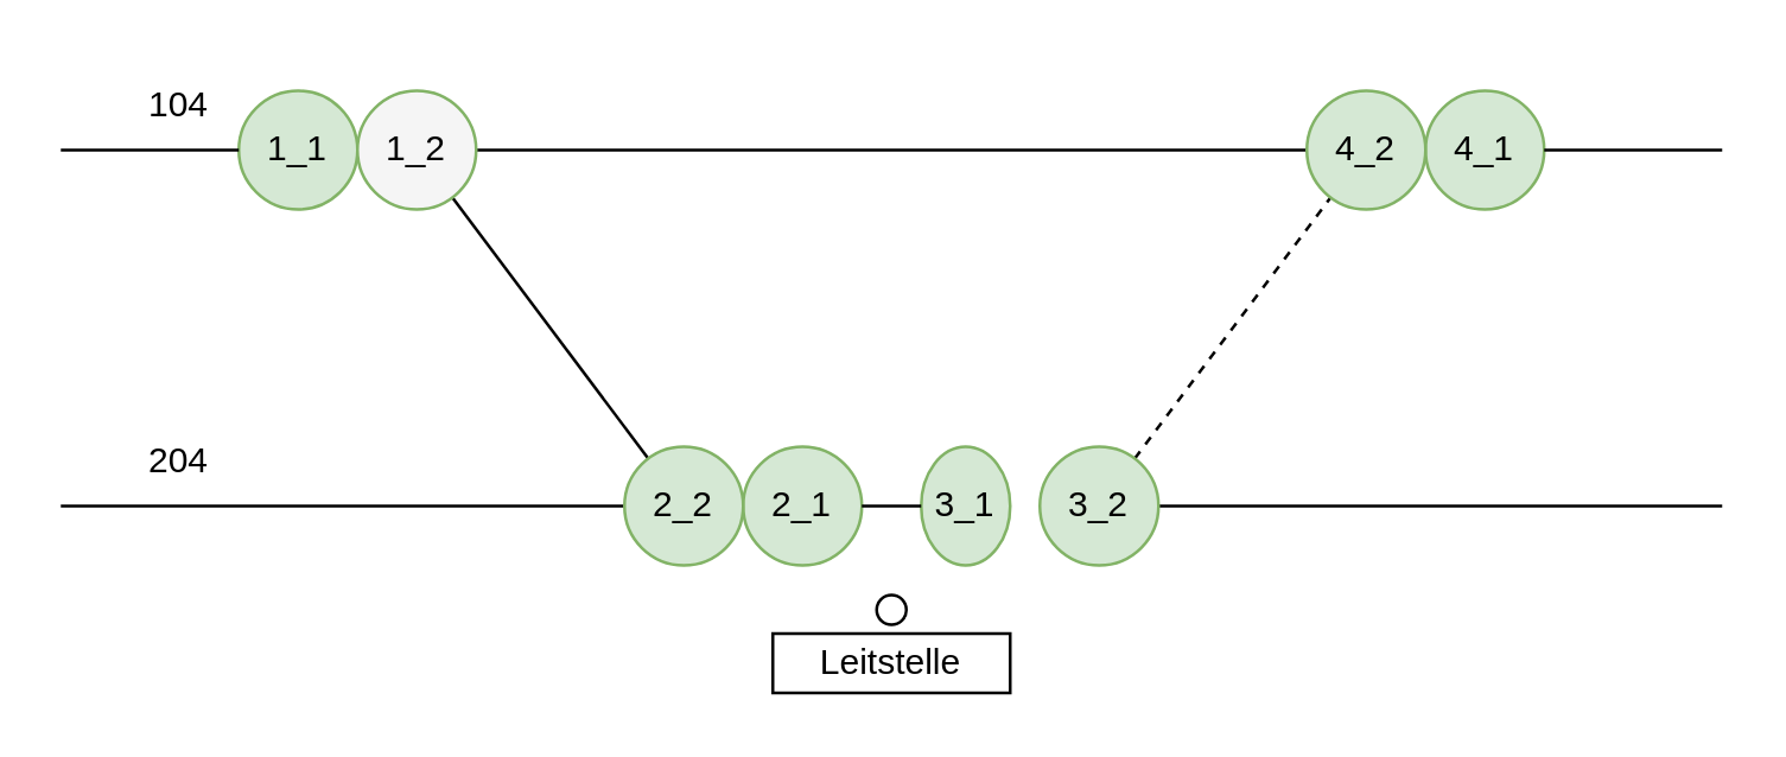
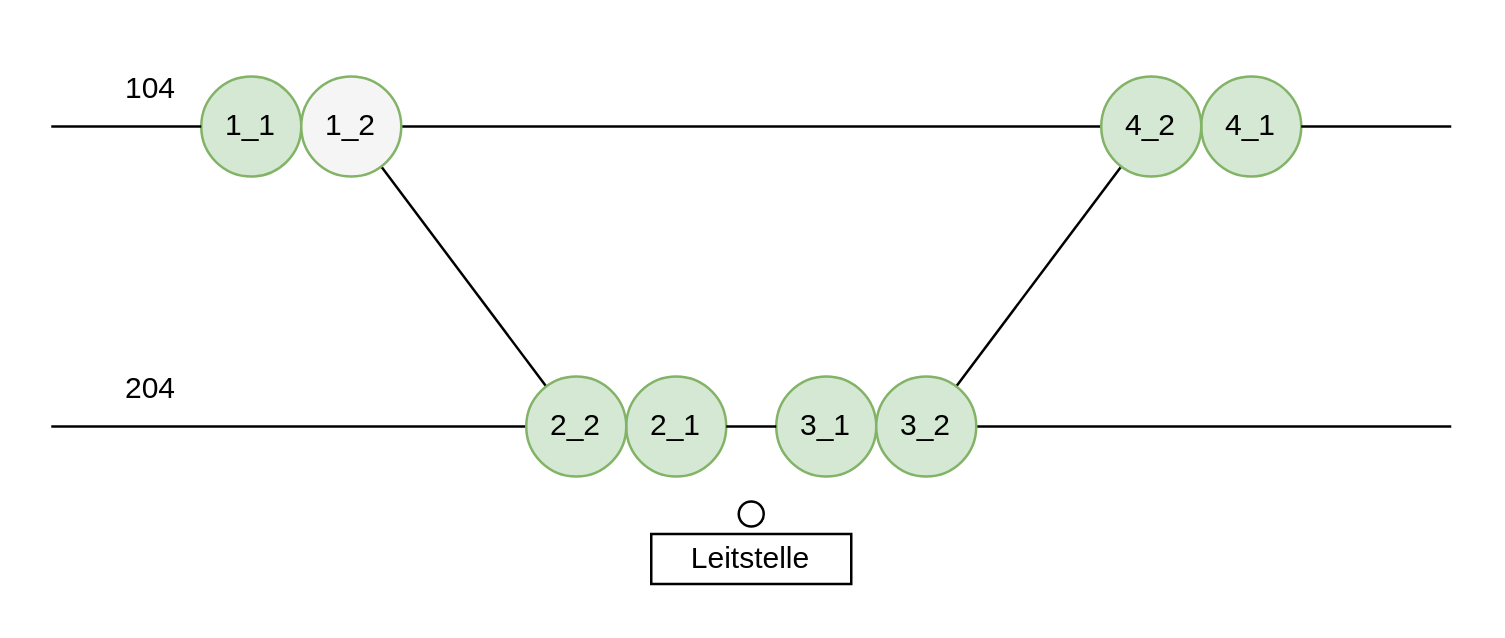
  <mxCell id="0" />
  <mxCell id="1" parent="0" />
  <mxCell id="2" value="1_1" style="ellipse;whiteSpace=wrap;html=1;aspect=fixed;fillColor=#d5e8d4;strokeColor=#82b366;" vertex="1" parent="1"><mxGeometry x="80" y="30" width="40" height="40" as="geometry" /></mxCell>
  <mxCell id="3" value="2_1" style="ellipse;whiteSpace=wrap;html=1;aspect=fixed;fillColor=#d5e8d4;strokeColor=#82b366;" vertex="1" parent="1"><mxGeometry x="250" y="150" width="40" height="40" as="geometry" /></mxCell>
- <mxCell id="4" value="3_1" style="ellipse;whiteSpace=wrap;html=1;aspect=fixed;fillColor=#d5e8d4;strokeColor=#82b366;" vertex="1" parent="1"><mxGeometry x="310" y="150" width="30" height="40" as="geometry" /></mxCell>
+ <mxCell id="4" value="3_1" style="ellipse;whiteSpace=wrap;html=1;aspect=fixed;fillColor=#d5e8d4;strokeColor=#82b366;" vertex="1" parent="1"><mxGeometry x="310" y="150" width="40" height="40" as="geometry" /></mxCell>
  <mxCell id="5" value="4_1" style="ellipse;whiteSpace=wrap;html=1;aspect=fixed;fillColor=#d5e8d4;strokeColor=#82b366;" vertex="1" parent="1"><mxGeometry x="480" y="30" width="40" height="40" as="geometry" /></mxCell>
  <mxCell id="6" value="" style="endArrow=none;html=1;rounded=0;" edge="1" parent="1" target="2"><mxGeometry width="50" height="50" relative="1" as="geometry"><mxPoint x="20" y="50" as="sourcePoint" /><mxPoint as="targetPoint" x="0" y="10" /></mxGeometry></mxCell>
  <mxCell id="7" value="" style="endArrow=none;html=1;rounded=0;" edge="1" parent="1" target="19"><mxGeometry width="50" height="50" relative="1" as="geometry"><mxPoint x="20" y="170" as="sourcePoint" /><mxPoint x="180" y="170" as="targetPoint" /></mxGeometry></mxCell>
  <mxCell id="8" value="" style="endArrow=none;html=1;rounded=0;" edge="1" parent="1" source="18" target="19"><mxGeometry width="50" height="50" relative="1" as="geometry"><mxPoint x="170" y="90" as="sourcePoint" /><mxPoint x="200" y="130" as="targetPoint" /></mxGeometry></mxCell>
  <mxCell id="9" value="" style="endArrow=none;html=1;rounded=0;" edge="1" parent="1" source="3" target="4"><mxGeometry width="50" height="50" relative="1" as="geometry"><mxPoint x="280" y="330" as="sourcePoint" /><mxPoint x="330" y="280" as="targetPoint" /></mxGeometry></mxCell>
- <mxCell id="10" value="" style="endArrow=none;html=1;rounded=0;dashed=1;" edge="1" parent="1" source="20" target="21"><mxGeometry width="50" height="50" relative="1" as="geometry"><mxPoint x="410" y="140" as="sourcePoint" /><mxPoint x="450" y="90" as="targetPoint" /></mxGeometry></mxCell>
+ <mxCell id="10" value="" style="endArrow=none;html=1;rounded=0;" edge="1" parent="1" source="20" target="21"><mxGeometry width="50" height="50" relative="1" as="geometry"><mxPoint x="410" y="140" as="sourcePoint" /><mxPoint x="450" y="90" as="targetPoint" /></mxGeometry></mxCell>
  <mxCell id="11" value="" style="endArrow=none;html=1;rounded=0;" edge="1" parent="1" source="18" target="21"><mxGeometry width="50" height="50" relative="1" as="geometry"><mxPoint x="190" y="50" as="sourcePoint" /><mxPoint x="360" y="50" as="targetPoint" /></mxGeometry></mxCell>
  <mxCell id="12" value="" style="endArrow=none;html=1;rounded=0;" edge="1" parent="1" source="5"><mxGeometry width="50" height="50" relative="1" as="geometry"><mxPoint x="560" y="50" as="sourcePoint" /><mxPoint x="580" y="50" as="targetPoint" /></mxGeometry></mxCell>
  <mxCell id="13" value="" style="endArrow=none;html=1;rounded=0;" edge="1" parent="1" source="20"><mxGeometry width="50" height="50" relative="1" as="geometry"><mxPoint x="410" y="170" as="sourcePoint" /><mxPoint x="580" y="170" as="targetPoint" /></mxGeometry></mxCell>
  <mxCell id="14" value="104" style="text;html=1;align=center;verticalAlign=middle;whiteSpace=wrap;rounded=0;" vertex="1" parent="1"><mxGeometry x="30" y="20" width="60" height="30" as="geometry" /></mxCell>
  <mxCell id="15" value="204" style="text;html=1;align=center;verticalAlign=middle;whiteSpace=wrap;rounded=0;" vertex="1" parent="1"><mxGeometry x="30" y="140" width="60" height="30" as="geometry" /></mxCell>
  <mxCell id="16" value="" style="ellipse;whiteSpace=wrap;html=1;aspect=fixed;" vertex="1" parent="1"><mxGeometry x="295" y="200" width="10" height="10" as="geometry" /></mxCell>
  <mxCell id="17" value="Leitstelle" style="rounded=0;whiteSpace=wrap;html=1;" vertex="1" parent="1"><mxGeometry x="260" y="213" width="80" height="20" as="geometry" /></mxCell>
  <mxCell id="18" value="1_2" style="ellipse;whiteSpace=wrap;html=1;aspect=fixed;fillColor=#f5f5f5;strokeColor=#82b366;" vertex="1" parent="1"><mxGeometry x="120" y="30" width="40" height="40" as="geometry" /></mxCell>
  <mxCell id="19" value="2_2" style="ellipse;whiteSpace=wrap;html=1;aspect=fixed;fillColor=#d5e8d4;strokeColor=#82b366;" vertex="1" parent="1"><mxGeometry x="210" y="150" width="40" height="40" as="geometry" /></mxCell>
  <mxCell id="20" value="3_2" style="ellipse;whiteSpace=wrap;html=1;aspect=fixed;fillColor=#d5e8d4;strokeColor=#82b366;" vertex="1" parent="1"><mxGeometry x="350" y="150" width="40" height="40" as="geometry" /></mxCell>
  <mxCell id="21" value="4_2" style="ellipse;whiteSpace=wrap;html=1;aspect=fixed;fillColor=#d5e8d4;strokeColor=#82b366;" vertex="1" parent="1"><mxGeometry x="440" y="30" width="40" height="40" as="geometry" /></mxCell>
